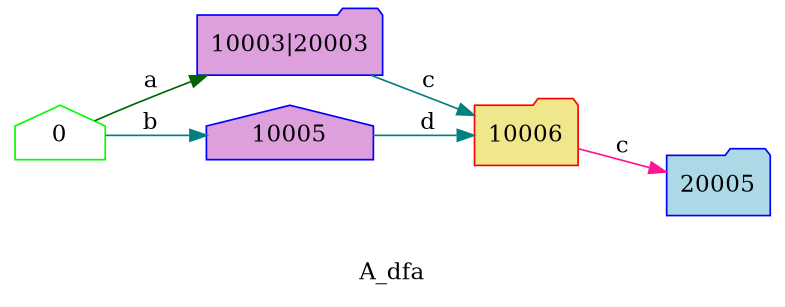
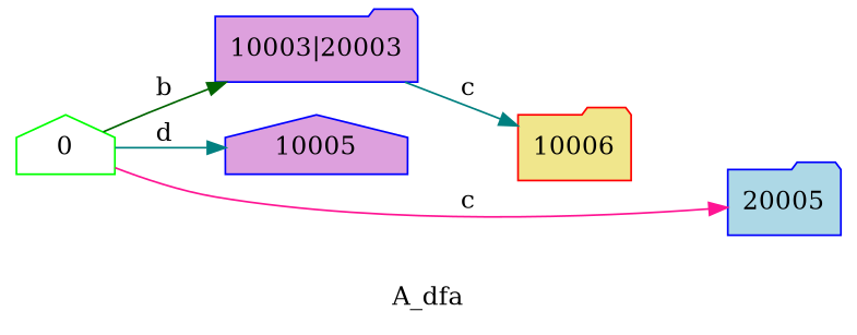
  digraph {
    label=A_dfa
    rankdir=LR
    node [color=blue fillcolor=plum shape=folder style=filled]
    edge [color=teal]
    0 [color=green fillcolor=white shape=house]
    "10003|20003"
    10005 [shape=house]
    20005 [fillcolor=lightblue]
    10006 [color=red fillcolor=khaki]
-   0 -> "10003|20003" [color=darkgreen label=" a "]
-   0 -> 10005 [label=" b "]
-   10006 -> 20005 [color=deeppink label=" c "]
+   0 -> "10003|20003" [color=darkgreen label=" b "]
+   0 -> 10005 [label=" d "]
+   0 -> 20005 [color=deeppink label=" c "]
    "10003|20003" -> 10006 [label=" c "]
-   10005 -> 10006 [label=" d "]
  }
